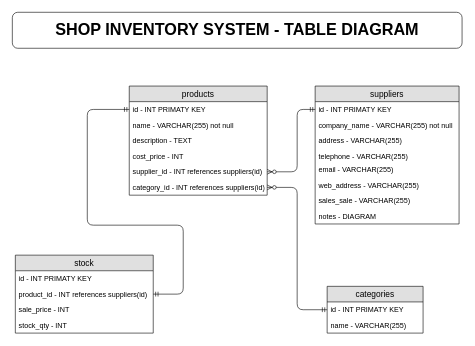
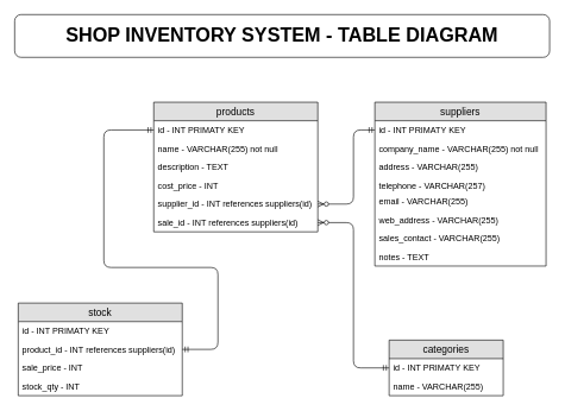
  <mxCell id="0" />
  <mxCell id="1" parent="0" />
  <mxCell id="2" value="products" style="swimlane;fontStyle=0;childLayout=stackLayout;horizontal=1;startSize=26;fillColor=#e0e0e0;horizontalStack=0;resizeParent=1;resizeParentMax=0;resizeLast=0;collapsible=1;marginBottom=0;swimlaneFillColor=#ffffff;align=center;fontSize=14;" vertex="1" parent="1"><mxGeometry x="215" y="143" width="230" height="182" as="geometry" /></mxCell>
  <mxCell id="3" value="id - INT PRIMATY KEY" style="text;strokeColor=none;fillColor=none;spacingLeft=4;spacingRight=4;overflow=hidden;rotatable=0;points=[[0,0.5],[1,0.5]];portConstraint=eastwest;fontSize=12;" vertex="1" parent="2"><mxGeometry y="26" width="230" height="26" as="geometry" /></mxCell>
  <mxCell id="4" value="name - VARCHAR(255) not null" style="text;strokeColor=none;fillColor=none;spacingLeft=4;spacingRight=4;overflow=hidden;rotatable=0;points=[[0,0.5],[1,0.5]];portConstraint=eastwest;fontSize=12;" vertex="1" parent="2"><mxGeometry y="52" width="230" height="26" as="geometry" /></mxCell>
  <mxCell id="5" value="description - TEXT" style="text;strokeColor=none;fillColor=none;spacingLeft=4;spacingRight=4;overflow=hidden;rotatable=0;points=[[0,0.5],[1,0.5]];portConstraint=eastwest;fontSize=12;" vertex="1" parent="2"><mxGeometry y="78" width="230" height="26" as="geometry" /></mxCell>
  <mxCell id="6" value="cost_price - INT" style="text;strokeColor=none;fillColor=none;spacingLeft=4;spacingRight=4;overflow=hidden;rotatable=0;points=[[0,0.5],[1,0.5]];portConstraint=eastwest;fontSize=12;" vertex="1" parent="2"><mxGeometry y="104" width="230" height="26" as="geometry" /></mxCell>
  <mxCell id="7" value="supplier_id - INT references suppliers(id)" style="text;strokeColor=none;fillColor=none;spacingLeft=4;spacingRight=4;overflow=hidden;rotatable=0;points=[[0,0.5],[1,0.5]];portConstraint=eastwest;fontSize=12;" vertex="1" parent="2"><mxGeometry y="130" width="230" height="26" as="geometry" /></mxCell>
- <mxCell id="8" value="category_id - INT references suppliers(id)" style="text;strokeColor=none;fillColor=none;spacingLeft=4;spacingRight=4;overflow=hidden;rotatable=0;points=[[0,0.5],[1,0.5]];portConstraint=eastwest;fontSize=12;" vertex="1" parent="2"><mxGeometry y="156" width="230" height="26" as="geometry" /></mxCell>
+ <mxCell id="8" value="sale_id - INT references suppliers(id)" style="text;strokeColor=none;fillColor=none;spacingLeft=4;spacingRight=4;overflow=hidden;rotatable=0;points=[[0,0.5],[1,0.5]];portConstraint=eastwest;fontSize=12;" vertex="1" parent="2"><mxGeometry y="156" width="230" height="26" as="geometry" /></mxCell>
  <mxCell id="9" value="suppliers" style="swimlane;fontStyle=0;childLayout=stackLayout;horizontal=1;startSize=26;fillColor=#e0e0e0;horizontalStack=0;resizeParent=1;resizeParentMax=0;resizeLast=0;collapsible=1;marginBottom=0;swimlaneFillColor=#ffffff;align=center;fontSize=14;" vertex="1" parent="1"><mxGeometry x="525" y="143" width="240" height="230" as="geometry" /></mxCell>
  <mxCell id="10" value="id - INT PRIMATY KEY" style="text;strokeColor=none;fillColor=none;spacingLeft=4;spacingRight=4;overflow=hidden;rotatable=0;points=[[0,0.5],[1,0.5]];portConstraint=eastwest;fontSize=12;" vertex="1" parent="9"><mxGeometry y="26" width="240" height="26" as="geometry" /></mxCell>
  <mxCell id="11" value="company_name - VARCHAR(255) not null" style="text;strokeColor=none;fillColor=none;spacingLeft=4;spacingRight=4;overflow=hidden;rotatable=0;points=[[0,0.5],[1,0.5]];portConstraint=eastwest;fontSize=12;" vertex="1" parent="9"><mxGeometry y="52" width="240" height="26" as="geometry" /></mxCell>
  <mxCell id="12" value="address - VARCHAR(255)" style="text;strokeColor=none;fillColor=none;spacingLeft=4;spacingRight=4;overflow=hidden;rotatable=0;points=[[0,0.5],[1,0.5]];portConstraint=eastwest;fontSize=12;" vertex="1" parent="9"><mxGeometry y="78" width="240" height="26" as="geometry" /></mxCell>
- <mxCell id="13" value="telephone - VARCHAR(255)" style="text;strokeColor=none;fillColor=none;spacingLeft=4;spacingRight=4;overflow=hidden;rotatable=0;points=[[0,0.5],[1,0.5]];portConstraint=eastwest;fontSize=12;" vertex="1" parent="9"><mxGeometry y="104" width="240" height="22" as="geometry" /></mxCell>
+ <mxCell id="13" value="telephone - VARCHAR(257)" style="text;strokeColor=none;fillColor=none;spacingLeft=4;spacingRight=4;overflow=hidden;rotatable=0;points=[[0,0.5],[1,0.5]];portConstraint=eastwest;fontSize=12;" vertex="1" parent="9"><mxGeometry y="104" width="240" height="22" as="geometry" /></mxCell>
  <mxCell id="14" value="email - VARCHAR(255)" style="text;strokeColor=none;fillColor=none;spacingLeft=4;spacingRight=4;overflow=hidden;rotatable=0;points=[[0,0.5],[1,0.5]];portConstraint=eastwest;fontSize=12;" vertex="1" parent="9"><mxGeometry y="126" width="240" height="26" as="geometry" /></mxCell>
  <mxCell id="15" value="web_address - VARCHAR(255)" style="text;strokeColor=none;fillColor=none;spacingLeft=4;spacingRight=4;overflow=hidden;rotatable=0;points=[[0,0.5],[1,0.5]];portConstraint=eastwest;fontSize=12;" vertex="1" parent="9"><mxGeometry y="152" width="240" height="26" as="geometry" /></mxCell>
- <mxCell id="16" value="sales_sale - VARCHAR(255)" style="text;strokeColor=none;fillColor=none;spacingLeft=4;spacingRight=4;overflow=hidden;rotatable=0;points=[[0,0.5],[1,0.5]];portConstraint=eastwest;fontSize=12;" vertex="1" parent="9"><mxGeometry y="178" width="240" height="26" as="geometry" /></mxCell>
- <mxCell id="17" value="notes - DIAGRAM" style="text;strokeColor=none;fillColor=none;spacingLeft=4;spacingRight=4;overflow=hidden;rotatable=0;points=[[0,0.5],[1,0.5]];portConstraint=eastwest;fontSize=12;" vertex="1" parent="9"><mxGeometry y="204" width="240" height="26" as="geometry" /></mxCell>
+ <mxCell id="16" value="sales_contact - VARCHAR(255)" style="text;strokeColor=none;fillColor=none;spacingLeft=4;spacingRight=4;overflow=hidden;rotatable=0;points=[[0,0.5],[1,0.5]];portConstraint=eastwest;fontSize=12;" vertex="1" parent="9"><mxGeometry y="178" width="240" height="26" as="geometry" /></mxCell>
+ <mxCell id="17" value="notes - TEXT" style="text;strokeColor=none;fillColor=none;spacingLeft=4;spacingRight=4;overflow=hidden;rotatable=0;points=[[0,0.5],[1,0.5]];portConstraint=eastwest;fontSize=12;" vertex="1" parent="9"><mxGeometry y="204" width="240" height="26" as="geometry" /></mxCell>
  <mxCell id="18" value="stock" style="swimlane;fontStyle=0;childLayout=stackLayout;horizontal=1;startSize=26;fillColor=#e0e0e0;horizontalStack=0;resizeParent=1;resizeParentMax=0;resizeLast=0;collapsible=1;marginBottom=0;swimlaneFillColor=#ffffff;align=center;fontSize=14;" vertex="1" parent="1"><mxGeometry x="25" y="425" width="230" height="130" as="geometry" /></mxCell>
  <mxCell id="19" value="id - INT PRIMATY KEY" style="text;strokeColor=none;fillColor=none;spacingLeft=4;spacingRight=4;overflow=hidden;rotatable=0;points=[[0,0.5],[1,0.5]];portConstraint=eastwest;fontSize=12;" vertex="1" parent="18"><mxGeometry y="26" width="230" height="26" as="geometry" /></mxCell>
  <mxCell id="20" value="product_id - INT references suppliers(id)" style="text;strokeColor=none;fillColor=none;spacingLeft=4;spacingRight=4;overflow=hidden;rotatable=0;points=[[0,0.5],[1,0.5]];portConstraint=eastwest;fontSize=12;" vertex="1" parent="18"><mxGeometry y="52" width="230" height="26" as="geometry" /></mxCell>
  <mxCell id="21" value="sale_price - INT" style="text;strokeColor=none;fillColor=none;spacingLeft=4;spacingRight=4;overflow=hidden;rotatable=0;points=[[0,0.5],[1,0.5]];portConstraint=eastwest;fontSize=12;" vertex="1" parent="18"><mxGeometry y="78" width="230" height="26" as="geometry" /></mxCell>
  <mxCell id="22" value="stock_qty - INT" style="text;strokeColor=none;fillColor=none;spacingLeft=4;spacingRight=4;overflow=hidden;rotatable=0;points=[[0,0.5],[1,0.5]];portConstraint=eastwest;fontSize=12;" vertex="1" parent="18"><mxGeometry y="104" width="230" height="26" as="geometry" /></mxCell>
  <mxCell id="23" value="categories" style="swimlane;fontStyle=0;childLayout=stackLayout;horizontal=1;startSize=26;fillColor=#e0e0e0;horizontalStack=0;resizeParent=1;resizeParentMax=0;resizeLast=0;collapsible=1;marginBottom=0;swimlaneFillColor=#ffffff;align=center;fontSize=14;" vertex="1" parent="1"><mxGeometry x="545" y="477" width="160" height="78" as="geometry" /></mxCell>
  <mxCell id="24" value="id - INT PRIMATY KEY" style="text;strokeColor=none;fillColor=none;spacingLeft=4;spacingRight=4;overflow=hidden;rotatable=0;points=[[0,0.5],[1,0.5]];portConstraint=eastwest;fontSize=12;" vertex="1" parent="23"><mxGeometry y="26" width="160" height="26" as="geometry" /></mxCell>
  <mxCell id="25" value="name - VARCHAR(255)" style="text;strokeColor=none;fillColor=none;spacingLeft=4;spacingRight=4;overflow=hidden;rotatable=0;points=[[0,0.5],[1,0.5]];portConstraint=eastwest;fontSize=12;" vertex="1" parent="23"><mxGeometry y="52" width="160" height="26" as="geometry" /></mxCell>
  <mxCell id="26" value="" style="edgeStyle=orthogonalEdgeStyle;fontSize=12;html=1;endArrow=ERzeroToMany;startArrow=ERmandOne;exitX=0;exitY=0.5;exitDx=0;exitDy=0;entryX=1;entryY=0.5;entryDx=0;entryDy=0;" edge="1" parent="1" source="24" target="8"><mxGeometry width="100" height="100" relative="1" as="geometry"><mxPoint x="275" y="425" as="sourcePoint" /><mxPoint x="375" y="325" as="targetPoint" /><Array as="points"><mxPoint x="495" y="516" /><mxPoint x="495" y="312" /></Array></mxGeometry></mxCell>
  <mxCell id="27" value="" style="fontSize=12;html=1;endArrow=ERzeroToMany;startArrow=ERmandOne;exitX=0;exitY=0.5;exitDx=0;exitDy=0;entryX=1;entryY=0.5;entryDx=0;entryDy=0;edgeStyle=orthogonalEdgeStyle;" edge="1" parent="1" source="10" target="7"><mxGeometry width="100" height="100" relative="1" as="geometry"><mxPoint x="315" y="145" as="sourcePoint" /><mxPoint x="415" y="45" as="targetPoint" /><Array as="points"><mxPoint x="495" y="182" /><mxPoint x="495" y="286" /></Array></mxGeometry></mxCell>
  <mxCell id="28" value="" style="edgeStyle=orthogonalEdgeStyle;fontSize=12;html=1;endArrow=ERmandOne;startArrow=ERmandOne;entryX=0;entryY=0.5;entryDx=0;entryDy=0;exitX=1;exitY=0.5;exitDx=0;exitDy=0;" edge="1" parent="1" source="20" target="3"><mxGeometry width="100" height="100" relative="1" as="geometry"><mxPoint x="245" y="555" as="sourcePoint" /><mxPoint x="345" y="455" as="targetPoint" /><Array as="points"><mxPoint x="305" y="490" /><mxPoint x="305" y="375" /><mxPoint x="145" y="375" /><mxPoint x="145" y="182" /></Array></mxGeometry></mxCell>
  <mxCell id="29" value="&lt;b&gt;&lt;font style=&quot;font-size: 27px&quot;&gt;SHOP INVENTORY SYSTEM - TABLE DIAGRAM&lt;/font&gt;&lt;/b&gt;" style="rounded=1;whiteSpace=wrap;html=1;" vertex="1" parent="1"><mxGeometry x="20" y="20" width="750" height="60" as="geometry" /></mxCell>
